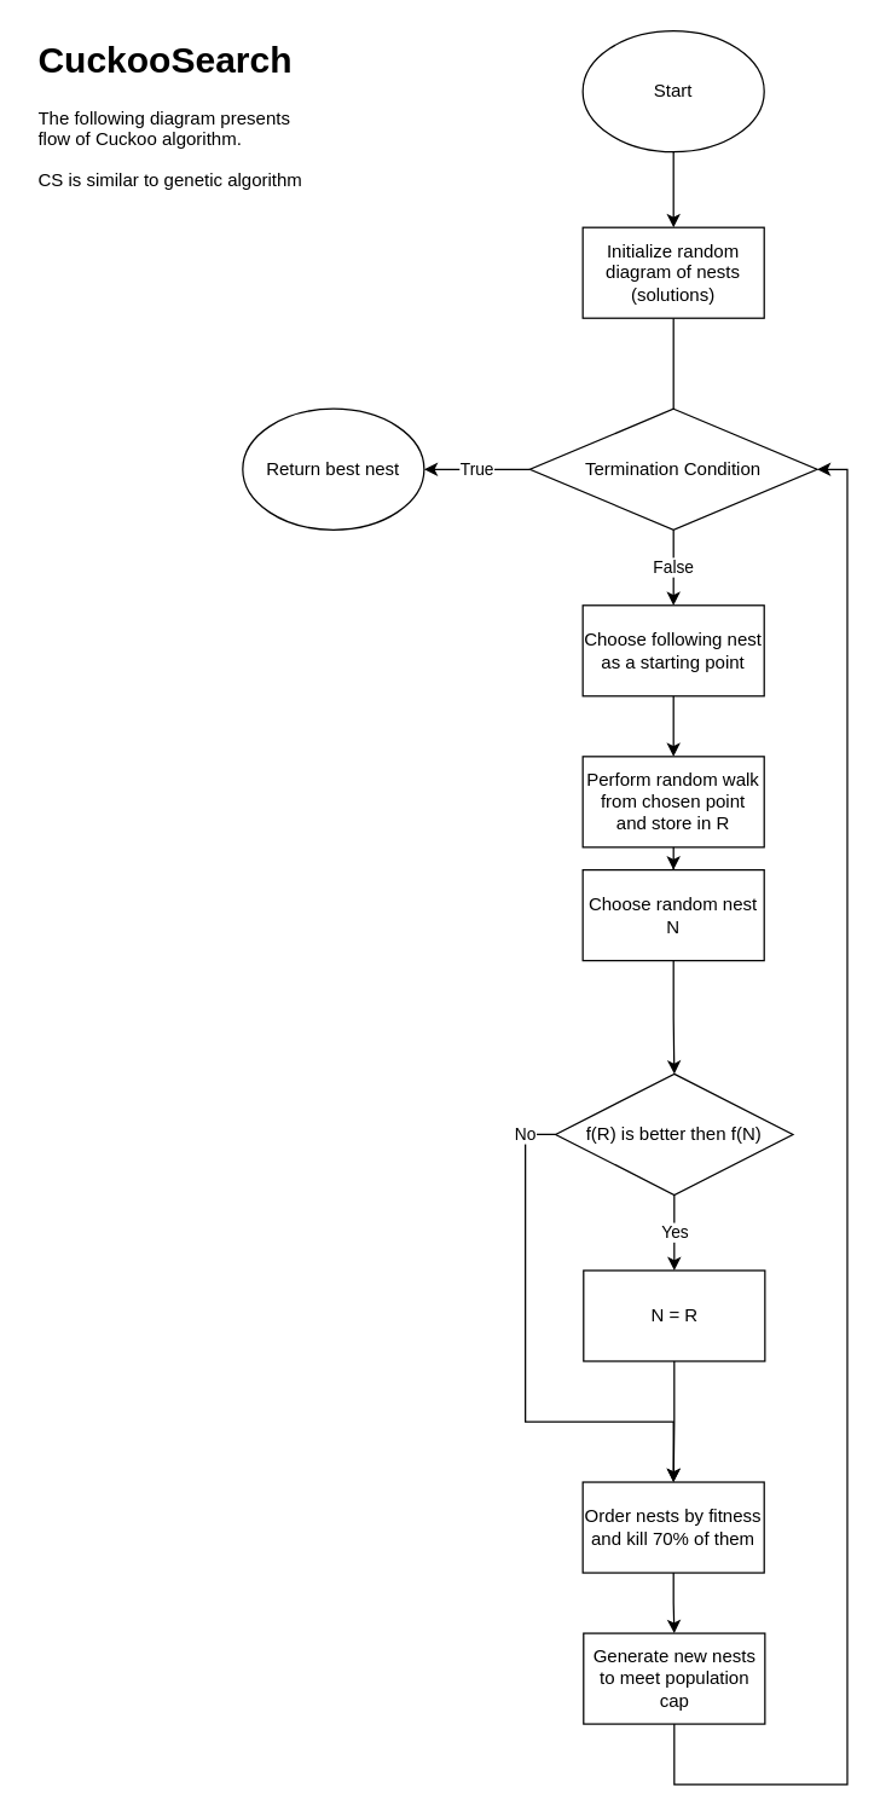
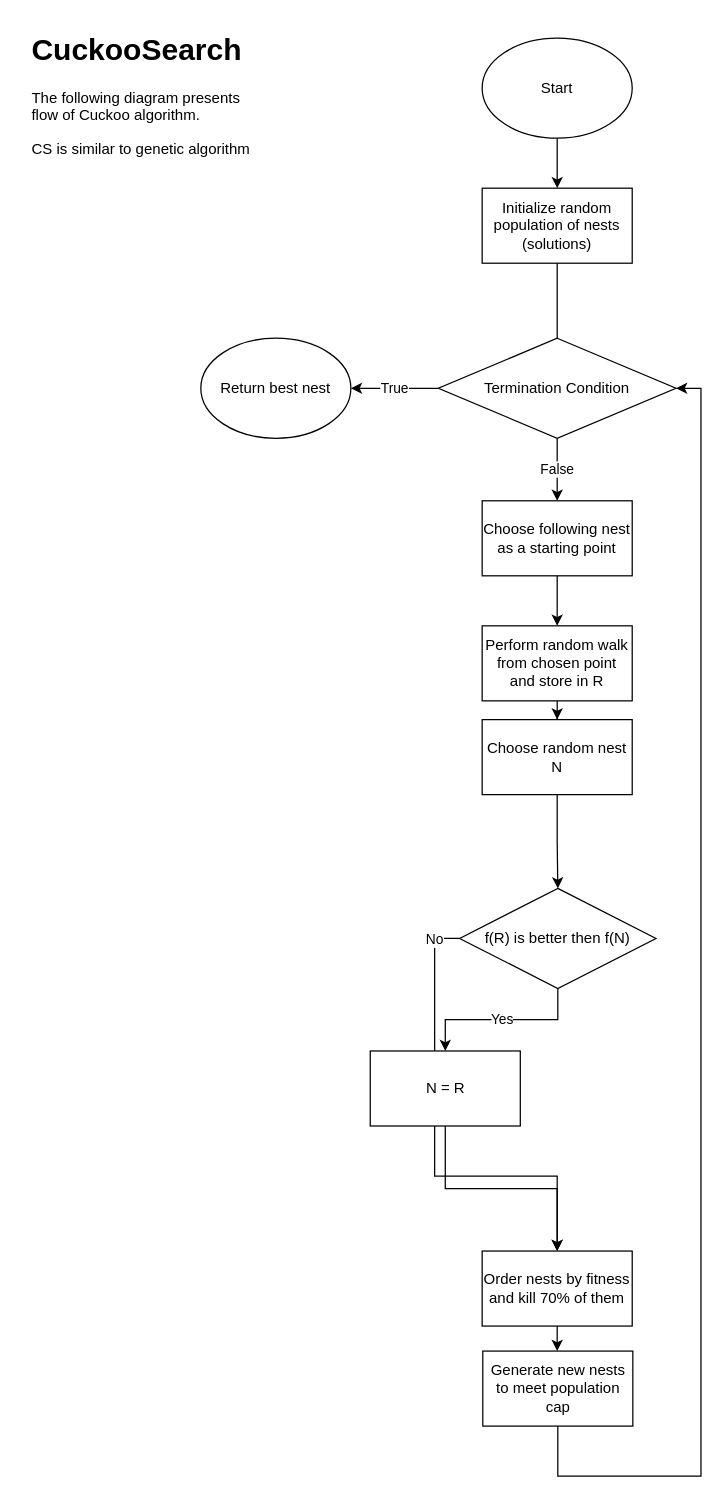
  <mxCell id="0" />
  <mxCell id="1" parent="0" />
  <mxCell id="2" value="&lt;h1&gt;CuckooSearch&lt;br&gt;&lt;/h1&gt;&lt;p&gt;The following diagram presents flow of Cuckoo algorithm.&lt;/p&gt;&lt;p&gt;CS is similar to genetic algorithm&lt;br&gt;&lt;/p&gt;" style="text;html=1;strokeColor=none;fillColor=none;spacing=5;spacingTop=-20;whiteSpace=wrap;overflow=hidden;rounded=0;" vertex="1" parent="1"><mxGeometry y="20" width="190" height="120" as="geometry" x="20" /></mxCell>
  <mxCell id="3" value="" style="edgeStyle=orthogonalEdgeStyle;rounded=0;orthogonalLoop=1;jettySize=auto;html=1;" edge="1" parent="1" source="4" target="6"><mxGeometry relative="1" as="geometry" /></mxCell>
- <mxCell id="4" value="Start" style="ellipse;whiteSpace=wrap;html=1;" vertex="1" parent="1"><mxGeometry x="385" y="20" width="120" height="80" as="geometry" /></mxCell>
+ <mxCell id="4" value="Start" style="ellipse;whiteSpace=wrap;html=1;" vertex="1" parent="1"><mxGeometry x="385" y="30" width="120" height="80" as="geometry" /></mxCell>
  <mxCell id="5" value="" style="edgeStyle=orthogonalEdgeStyle;rounded=0;orthogonalLoop=1;jettySize=auto;html=1;endArrow=none;" edge="1" parent="1" source="6" target="9"><mxGeometry relative="1" as="geometry" /></mxCell>
- <mxCell id="6" value="&lt;div&gt;Initialize random diagram of nests (solutions) &lt;br&gt;&lt;/div&gt;" style="rounded=0;whiteSpace=wrap;html=1;" vertex="1" parent="1"><mxGeometry x="385" y="150" width="120" height="60" as="geometry" /></mxCell>
+ <mxCell id="6" value="&lt;div&gt;Initialize random population of nests (solutions) &lt;br&gt;&lt;/div&gt;" style="rounded=0;whiteSpace=wrap;html=1;" vertex="1" parent="1"><mxGeometry x="385" y="150" width="120" height="60" as="geometry" /></mxCell>
  <mxCell id="7" value="False" style="edgeStyle=orthogonalEdgeStyle;rounded=0;orthogonalLoop=1;jettySize=auto;html=1;" edge="1" parent="1" source="9" target="11"><mxGeometry relative="1" as="geometry" /></mxCell>
  <mxCell id="8" value="True" style="edgeStyle=orthogonalEdgeStyle;rounded=0;orthogonalLoop=1;jettySize=auto;html=1;" edge="1" parent="1" source="9" target="25"><mxGeometry relative="1" as="geometry" /></mxCell>
  <mxCell id="9" value="Termination Condition" style="rhombus;whiteSpace=wrap;html=1;" vertex="1" parent="1"><mxGeometry x="350" y="270" width="190" height="80" as="geometry" /></mxCell>
  <mxCell id="10" value="" style="edgeStyle=orthogonalEdgeStyle;rounded=0;orthogonalLoop=1;jettySize=auto;html=1;" edge="1" parent="1" source="11" target="13"><mxGeometry relative="1" as="geometry" /></mxCell>
  <mxCell id="11" value="Choose following nest as a starting point" style="rounded=0;whiteSpace=wrap;html=1;" vertex="1" parent="1"><mxGeometry x="385" y="400" width="120" height="60" as="geometry" /></mxCell>
  <mxCell id="12" value="" style="edgeStyle=orthogonalEdgeStyle;rounded=0;orthogonalLoop=1;jettySize=auto;html=1;" edge="1" parent="1" source="13" target="15"><mxGeometry relative="1" as="geometry" /></mxCell>
  <mxCell id="13" value="&lt;div&gt;Perform random walk from chosen point&lt;/div&gt;and store in R" style="rounded=0;whiteSpace=wrap;html=1;" vertex="1" parent="1"><mxGeometry x="385" y="500" width="120" height="60" as="geometry" /></mxCell>
  <mxCell id="14" value="" style="edgeStyle=orthogonalEdgeStyle;rounded=0;orthogonalLoop=1;jettySize=auto;html=1;" edge="1" parent="1" source="15" target="18"><mxGeometry relative="1" as="geometry" /></mxCell>
  <mxCell id="15" value="&lt;div&gt;Choose random nest N&lt;br&gt;&lt;/div&gt;" style="rounded=0;whiteSpace=wrap;html=1;" vertex="1" parent="1"><mxGeometry x="385" y="575" width="120" height="60" as="geometry" /></mxCell>
  <mxCell id="16" value="Yes" style="edgeStyle=orthogonalEdgeStyle;rounded=0;orthogonalLoop=1;jettySize=auto;html=1;" edge="1" parent="1" source="18" target="20"><mxGeometry relative="1" as="geometry" /></mxCell>
  <mxCell id="17" value="No" style="edgeStyle=orthogonalEdgeStyle;rounded=0;orthogonalLoop=1;jettySize=auto;html=1;exitX=0;exitY=0.5;exitDx=0;exitDy=0;entryX=0.5;entryY=0;entryDx=0;entryDy=0;" edge="1" parent="1" source="18" target="22"><mxGeometry x="-0.885" relative="1" as="geometry"><Array as="points"><mxPoint x="347" y="750" /><mxPoint x="347" y="940" /><mxPoint x="445" y="940" /></Array><mxPoint as="offset" /></mxGeometry></mxCell>
  <mxCell id="18" value="f(R) is better then f(N)" style="rhombus;whiteSpace=wrap;html=1;" vertex="1" parent="1"><mxGeometry x="367" y="710" width="157" height="80" as="geometry" /></mxCell>
  <mxCell id="19" value="" style="edgeStyle=orthogonalEdgeStyle;rounded=0;orthogonalLoop=1;jettySize=auto;html=1;" edge="1" parent="1" source="20" target="22"><mxGeometry relative="1" as="geometry" /></mxCell>
- <mxCell id="20" value="N = R" style="rounded=0;whiteSpace=wrap;html=1;" vertex="1" parent="1"><mxGeometry x="385.5" y="840" width="120" height="60" as="geometry" /></mxCell>
+ <mxCell id="20" value="N = R" style="rounded=0;whiteSpace=wrap;html=1;" vertex="1" parent="1"><mxGeometry x="295.5" y="840" width="120" height="60" as="geometry" /></mxCell>
  <mxCell id="21" value="" style="edgeStyle=orthogonalEdgeStyle;rounded=0;orthogonalLoop=1;jettySize=auto;html=1;" edge="1" parent="1" source="22" target="24"><mxGeometry relative="1" as="geometry" /></mxCell>
- <mxCell id="22" value="Order nests by fitness and kill 70% of them" style="rounded=0;whiteSpace=wrap;html=1;" vertex="1" parent="1"><mxGeometry x="385" y="980" width="120" height="60" as="geometry" /></mxCell>
+ <mxCell id="22" value="Order nests by fitness and kill 70% of them" style="rounded=0;whiteSpace=wrap;html=1;" vertex="1" parent="1"><mxGeometry x="385" y="1000" width="120" height="60" as="geometry" /></mxCell>
  <mxCell id="23" style="edgeStyle=orthogonalEdgeStyle;rounded=0;orthogonalLoop=1;jettySize=auto;html=1;exitX=0.5;exitY=1;exitDx=0;exitDy=0;entryX=1;entryY=0.5;entryDx=0;entryDy=0;" edge="1" parent="1" source="24" target="9"><mxGeometry relative="1" as="geometry"><Array as="points"><mxPoint x="446" y="1180" /><mxPoint x="560" y="1180" /><mxPoint x="560" y="310" /></Array></mxGeometry></mxCell>
  <mxCell id="24" value="Generate new nests to meet population cap" style="rounded=0;whiteSpace=wrap;html=1;" vertex="1" parent="1"><mxGeometry x="385.5" y="1080" width="120" height="60" as="geometry" /></mxCell>
  <mxCell id="25" value="Return best nest" style="ellipse;whiteSpace=wrap;html=1;" vertex="1" parent="1"><mxGeometry x="160" y="270" width="120" height="80" as="geometry" /></mxCell>
